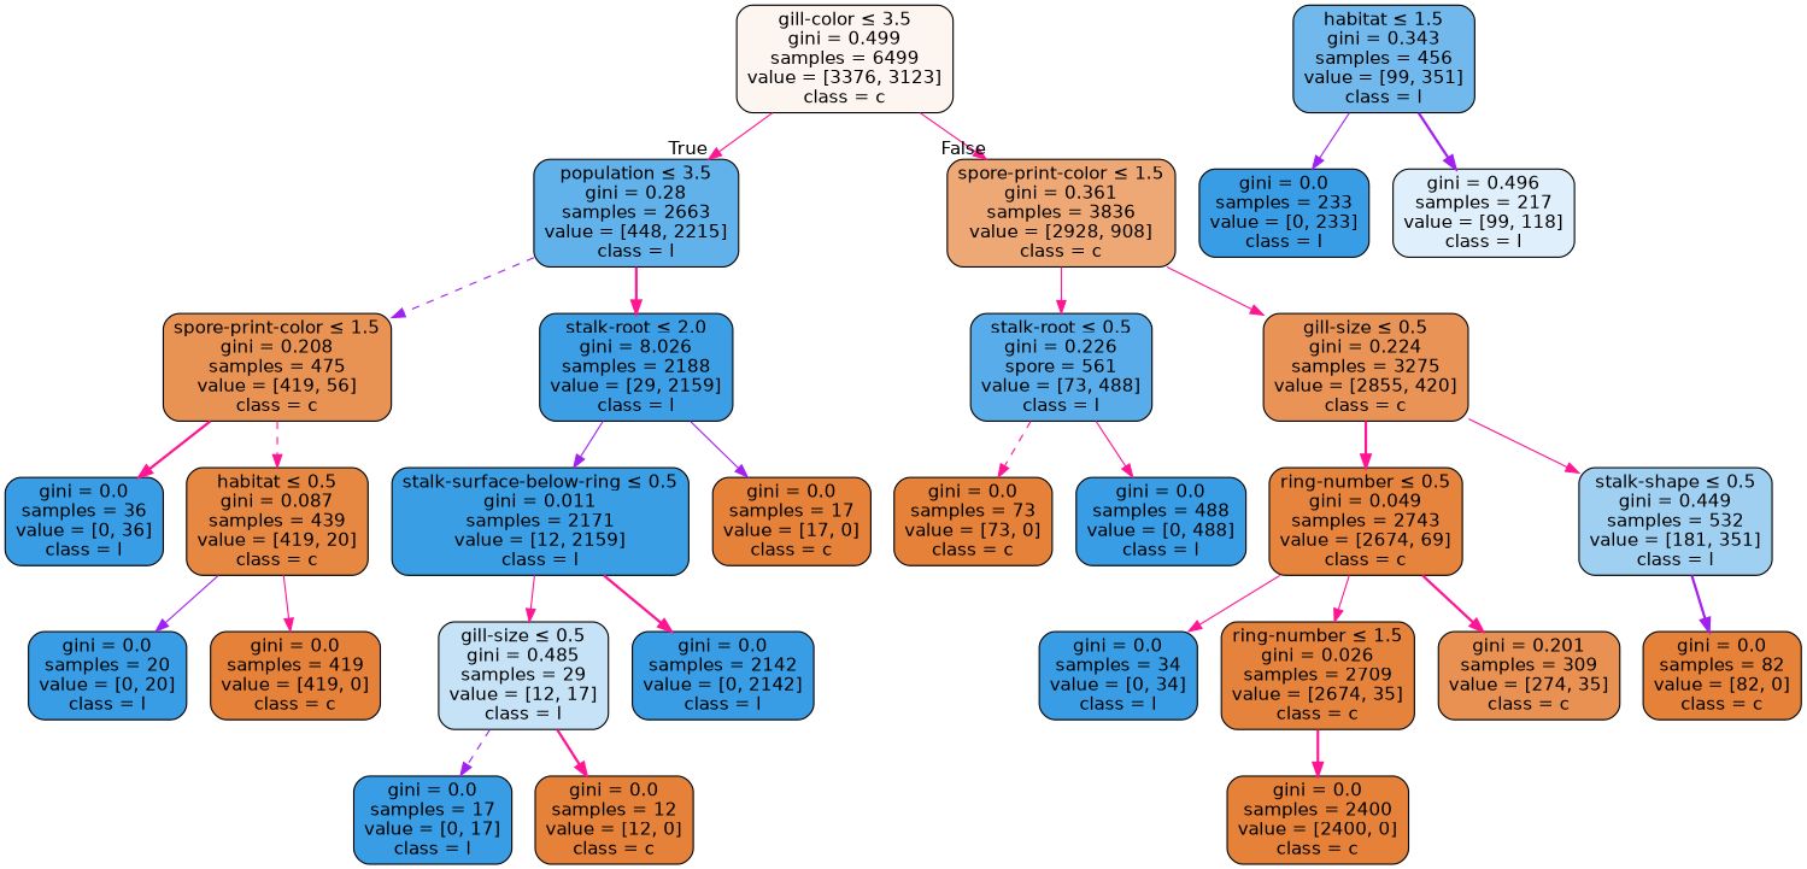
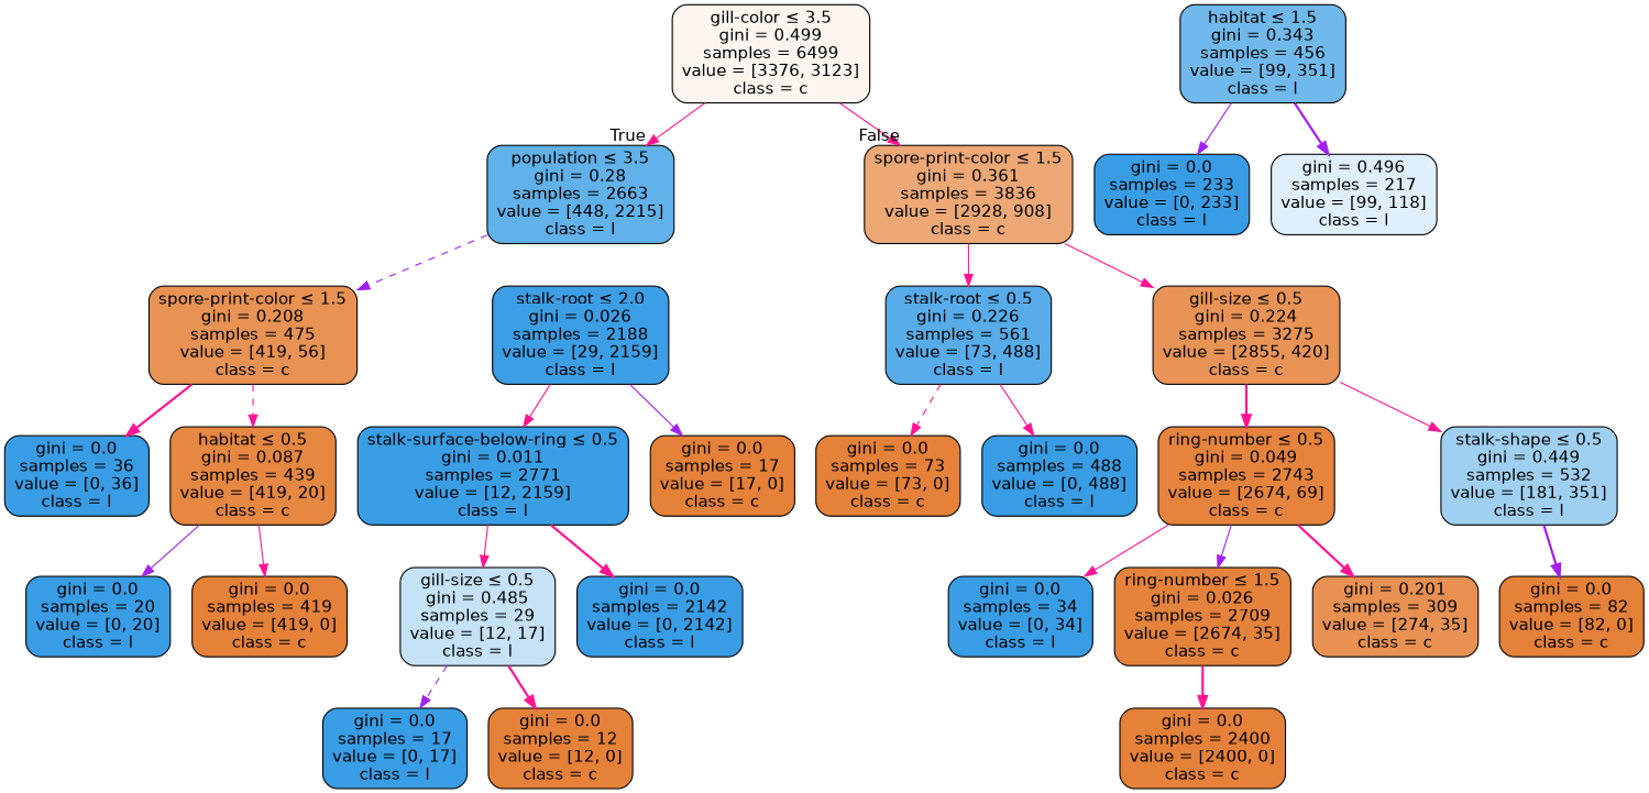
  digraph {
    node [color=black fillcolor="#399de5" fontname=helvetica shape=box style="filled, rounded"]
    edge [color=deeppink fontname=helvetica style=solid]
    n1 [fillcolor="#fdf6f0" label=<gill-color &le; 3.5<br/>gini = 0.499<br/>samples = 6499<br/>value = [3376, 3123]<br/>class = c>]
    n2 [fillcolor="#61b1ea" label=<population &le; 3.5<br/>gini = 0.28<br/>samples = 2663<br/>value = [448, 2215]<br/>class = l>]
    n3 [fillcolor="#eda876" label=<spore-print-color &le; 1.5<br/>gini = 0.361<br/>samples = 3836<br/>value = [2928, 908]<br/>class = c>]
    n4 [fillcolor="#e89253" label=<spore-print-color &le; 1.5<br/>gini = 0.208<br/>samples = 475<br/>value = [419, 56]<br/>class = c>]
-   n5 [fillcolor="#3c9ee5" label=<stalk-root &le; 2.0<br/>gini = 8.026<br/>samples = 2188<br/>value = [29, 2159]<br/>class = l>]
-   n6 [fillcolor="#57ace9" label=<stalk-root &le; 0.5<br/>gini = 0.226<br/>spore = 561<br/>value = [73, 488]<br/>class = l>]
+   n5 [fillcolor="#3c9ee5" label=<stalk-root &le; 2.0<br/>gini = 0.026<br/>samples = 2188<br/>value = [29, 2159]<br/>class = l>]
+   n6 [fillcolor="#57ace9" label=<stalk-root &le; 0.5<br/>gini = 0.226<br/>samples = 561<br/>value = [73, 488]<br/>class = l>]
    n7 [fillcolor="#e99456" label=<gill-size &le; 0.5<br/>gini = 0.224<br/>samples = 3275<br/>value = [2855, 420]<br/>class = c>]
    n8 [label=<gini = 0.0<br/>samples = 36<br/>value = [0, 36]<br/>class = l>]
    n9 [fillcolor="#e68742" label=<habitat &le; 0.5<br/>gini = 0.087<br/>samples = 439<br/>value = [419, 20]<br/>class = c>]
-   n10 [fillcolor="#3a9ee5" label=<stalk-surface-below-ring &le; 0.5<br/>gini = 0.011<br/>samples = 2171<br/>value = [12, 2159]<br/>class = l>]
+   n10 [fillcolor="#3a9ee5" label=<stalk-surface-below-ring &le; 0.5<br/>gini = 0.011<br/>samples = 2771<br/>value = [12, 2159]<br/>class = l>]
    n11 [fillcolor="#e58139" label=<gini = 0.0<br/>samples = 17<br/>value = [17, 0]<br/>class = c>]
    n12 [label=<gini = 0.0<br/>samples = 20<br/>value = [0, 20]<br/>class = l>]
    n13 [fillcolor="#e58139" label=<gini = 0.0<br/>samples = 419<br/>value = [419, 0]<br/>class = c>]
    n14 [fillcolor="#c5e2f7" label=<gill-size &le; 0.5<br/>gini = 0.485<br/>samples = 29<br/>value = [12, 17]<br/>class = l>]
    n15 [label=<gini = 0.0<br/>samples = 2142<br/>value = [0, 2142]<br/>class = l>]
    n16 [label=<gini = 0.0<br/>samples = 17<br/>value = [0, 17]<br/>class = l>]
    n17 [fillcolor="#e58139" label=<gini = 0.0<br/>samples = 12<br/>value = [12, 0]<br/>class = c>]
    n18 [fillcolor="#e58139" label=<gini = 0.0<br/>samples = 73<br/>value = [73, 0]<br/>class = c>]
    n19 [label=<gini = 0.0<br/>samples = 488<br/>value = [0, 488]<br/>class = l>]
    n20 [fillcolor="#e6843e" label=<ring-number &le; 0.5<br/>gini = 0.049<br/>samples = 2743<br/>value = [2674, 69]<br/>class = c>]
    n21 [fillcolor="#9fd0f2" label=<stalk-shape &le; 0.5<br/>gini = 0.449<br/>samples = 532<br/>value = [181, 351]<br/>class = l>]
    n22 [label=<gini = 0.0<br/>samples = 34<br/>value = [0, 34]<br/>class = l>]
    n23 [fillcolor="#e5833c" label=<ring-number &le; 1.5<br/>gini = 0.026<br/>samples = 2709<br/>value = [2674, 35]<br/>class = c>]
    n24 [fillcolor="#e89152" label=<gini = 0.201<br/>samples = 309<br/>value = [274, 35]<br/>class = c>]
    n25 [fillcolor="#e58139" label=<gini = 0.0<br/>samples = 82<br/>value = [82, 0]<br/>class = c>]
    n26 [fillcolor="#e58139" label=<gini = 0.0<br/>samples = 2400<br/>value = [2400, 0]<br/>class = c>]
    n27 [fillcolor="#71b9ec" label=<habitat &le; 1.5<br/>gini = 0.343<br/>samples = 456<br/>value = [99, 351]<br/>class = l>]
    n28 [label=<gini = 0.0<br/>samples = 233<br/>value = [0, 233]<br/>class = l>]
    n29 [fillcolor="#dfeffb" label=<gini = 0.496<br/>samples = 217<br/>value = [99, 118]<br/>class = l>]
    n1 -> n2 [headlabel=True labelangle=45 labeldistance=2.5]
    n1 -> n3 [headlabel=False labelangle=-45 labeldistance=2.5]
    n2 -> n4 [color=purple style=dashed]
-   n2 -> n5 [style=bold]
    n3 -> n6
    n3 -> n7
    n4 -> n8 [style=bold]
    n4 -> n9 [style=dashed]
-   n5 -> n10 [color=purple]
+   n5 -> n10
    n5 -> n11 [color=purple]
    n6 -> n18 [style=dashed]
    n6 -> n19
    n7 -> n20 [style=bold]
    n7 -> n21
    n9 -> n12 [color=purple]
    n9 -> n13
    n10 -> n14
    n10 -> n15 [style=bold]
    n14 -> n16 [color=purple style=dashed]
    n14 -> n17 [style=bold]
    n20 -> n22
-   n20 -> n23
+   n20 -> n23 [color=purple]
    n20 -> n24 [style=bold]
    n21 -> n25 [color=purple style=bold]
    n23 -> n26 [style=bold]
    n27 -> n28 [color=purple]
    n27 -> n29 [color=purple style=bold]
  }
